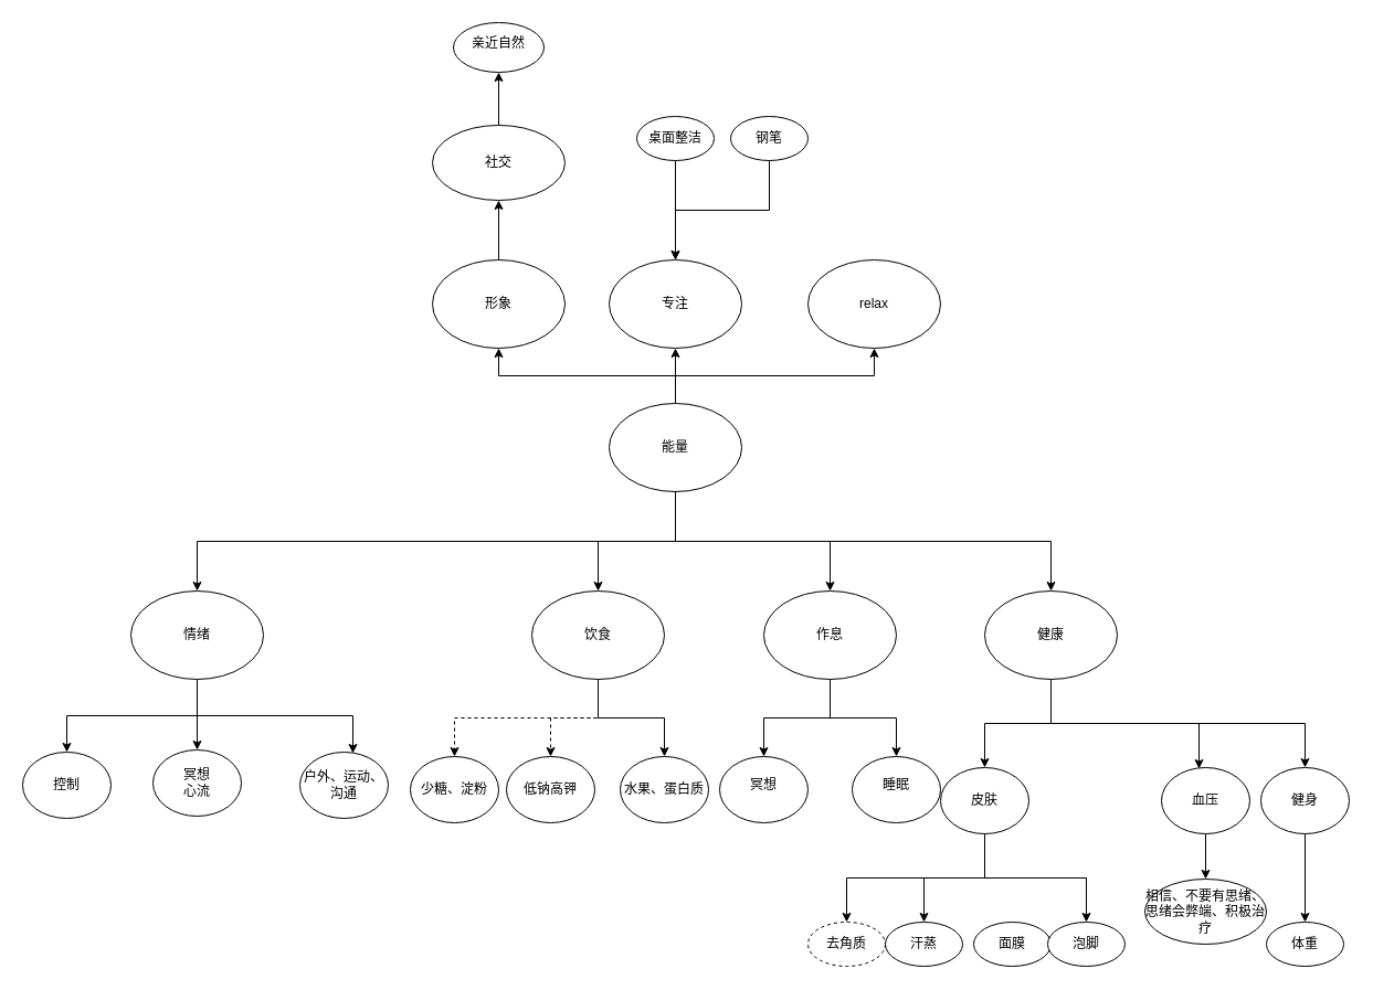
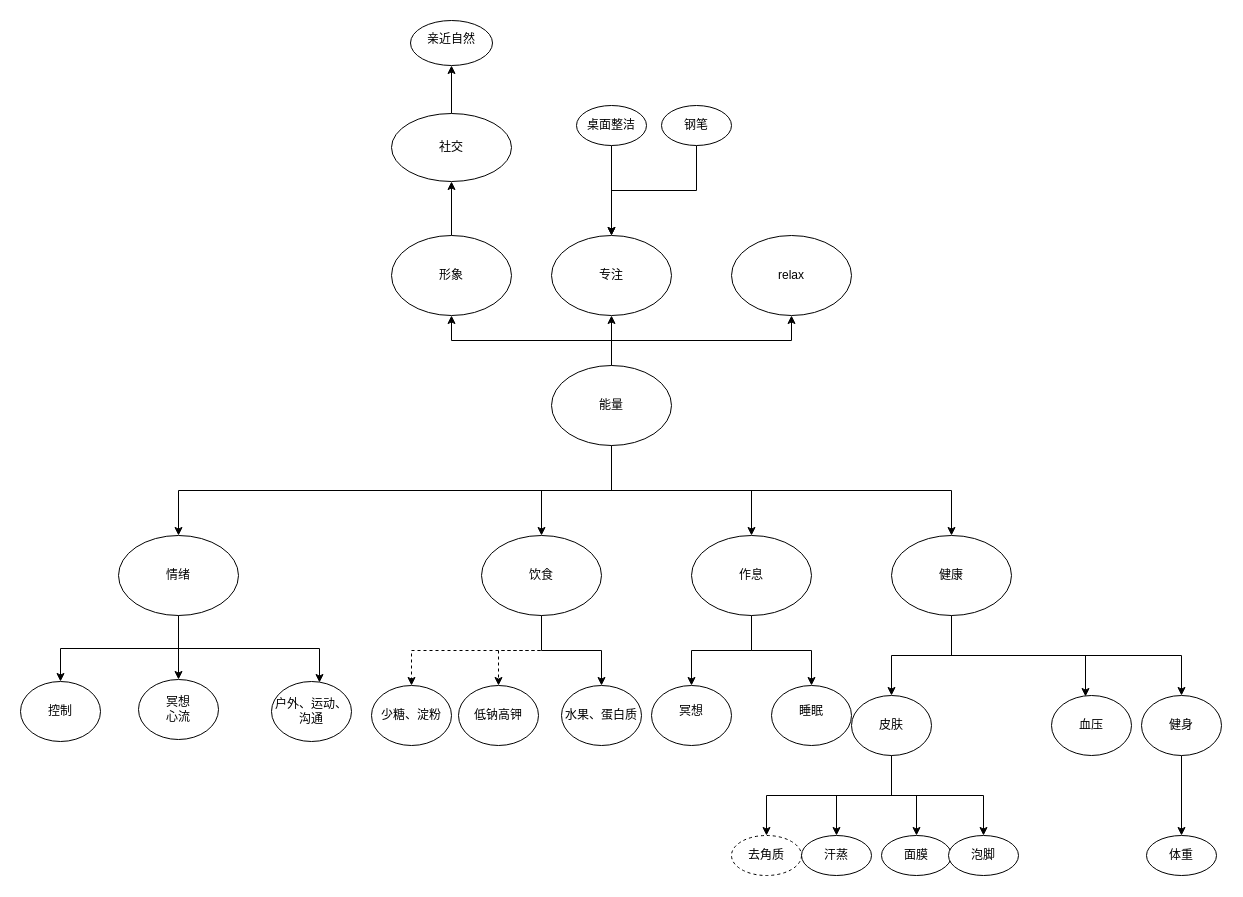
  <mxCell id="0" />
  <mxCell id="1" parent="0" />
  <mxCell id="2" style="edgeStyle=orthogonalEdgeStyle;rounded=0;orthogonalLoop=1;jettySize=auto;html=1;exitX=0.5;exitY=1;exitDx=0;exitDy=0;entryX=0.5;entryY=0;entryDx=0;entryDy=0;" parent="1" source="9" target="13" edge="1"><mxGeometry relative="1" as="geometry" /></mxCell>
  <mxCell id="3" style="edgeStyle=orthogonalEdgeStyle;rounded=0;orthogonalLoop=1;jettySize=auto;html=1;exitX=0.5;exitY=1;exitDx=0;exitDy=0;" parent="1" source="9" target="17" edge="1"><mxGeometry relative="1" as="geometry" /></mxCell>
  <mxCell id="4" style="edgeStyle=orthogonalEdgeStyle;rounded=0;orthogonalLoop=1;jettySize=auto;html=1;exitX=0.5;exitY=1;exitDx=0;exitDy=0;" parent="1" source="9" target="20" edge="1"><mxGeometry relative="1" as="geometry" /></mxCell>
  <mxCell id="5" style="edgeStyle=orthogonalEdgeStyle;rounded=0;orthogonalLoop=1;jettySize=auto;html=1;exitX=0.5;exitY=1;exitDx=0;exitDy=0;entryX=0.5;entryY=0;entryDx=0;entryDy=0;" parent="1" source="9" target="24" edge="1"><mxGeometry relative="1" as="geometry" /></mxCell>
  <mxCell id="6" style="edgeStyle=orthogonalEdgeStyle;rounded=0;orthogonalLoop=1;jettySize=auto;html=1;entryX=0.5;entryY=1;entryDx=0;entryDy=0;" parent="1" source="9" target="32" edge="1"><mxGeometry relative="1" as="geometry" /></mxCell>
  <mxCell id="7" style="edgeStyle=orthogonalEdgeStyle;rounded=0;orthogonalLoop=1;jettySize=auto;html=1;exitX=0.5;exitY=0;exitDx=0;exitDy=0;entryX=0.5;entryY=1;entryDx=0;entryDy=0;" parent="1" source="9" target="34" edge="1"><mxGeometry relative="1" as="geometry" /></mxCell>
  <mxCell id="8" style="edgeStyle=orthogonalEdgeStyle;rounded=0;orthogonalLoop=1;jettySize=auto;html=1;exitX=0.5;exitY=0;exitDx=0;exitDy=0;entryX=0.5;entryY=1;entryDx=0;entryDy=0;" parent="1" source="9" target="49" edge="1"><mxGeometry relative="1" as="geometry" /></mxCell>
  <mxCell id="9" value="能量" style="ellipse;whiteSpace=wrap;html=1;" parent="1" vertex="1"><mxGeometry x="551" y="365" width="120" height="80" as="geometry" /></mxCell>
  <mxCell id="10" style="edgeStyle=orthogonalEdgeStyle;rounded=0;orthogonalLoop=1;jettySize=auto;html=1;exitX=0.5;exitY=1;exitDx=0;exitDy=0;entryX=0.5;entryY=0;entryDx=0;entryDy=0;" edge="1" parent="1" source="13" target="54"><mxGeometry relative="1" as="geometry" /></mxCell>
  <mxCell id="11" style="edgeStyle=orthogonalEdgeStyle;rounded=0;orthogonalLoop=1;jettySize=auto;html=1;exitX=0.5;exitY=1;exitDx=0;exitDy=0;entryX=0.6;entryY=0.017;entryDx=0;entryDy=0;entryPerimeter=0;" edge="1" parent="1" source="13" target="56"><mxGeometry relative="1" as="geometry" /></mxCell>
  <mxCell id="12" style="edgeStyle=orthogonalEdgeStyle;rounded=0;orthogonalLoop=1;jettySize=auto;html=1;exitX=0.5;exitY=1;exitDx=0;exitDy=0;" edge="1" parent="1" source="13" target="55"><mxGeometry relative="1" as="geometry" /></mxCell>
  <mxCell id="13" value="情绪" style="ellipse;whiteSpace=wrap;html=1;" parent="1" vertex="1"><mxGeometry x="118" y="535" width="120" height="80" as="geometry" /></mxCell>
  <mxCell id="14" style="edgeStyle=orthogonalEdgeStyle;rounded=0;orthogonalLoop=1;jettySize=auto;html=1;exitX=0.5;exitY=1;exitDx=0;exitDy=0;entryX=0.5;entryY=0;entryDx=0;entryDy=0;dashed=1;" parent="1" source="17" target="44" edge="1"><mxGeometry relative="1" as="geometry" /></mxCell>
  <mxCell id="15" style="edgeStyle=orthogonalEdgeStyle;rounded=0;orthogonalLoop=1;jettySize=auto;html=1;exitX=0.5;exitY=1;exitDx=0;exitDy=0;" parent="1" source="17" target="45" edge="1"><mxGeometry relative="1" as="geometry" /></mxCell>
  <mxCell id="16" style="edgeStyle=orthogonalEdgeStyle;rounded=0;orthogonalLoop=1;jettySize=auto;html=1;exitX=0.5;exitY=1;exitDx=0;exitDy=0;dashed=1;" edge="1" parent="1" source="17" target="57"><mxGeometry relative="1" as="geometry" /></mxCell>
  <mxCell id="17" value="饮食" style="ellipse;whiteSpace=wrap;html=1;" parent="1" vertex="1"><mxGeometry x="481" y="535" width="120" height="80" as="geometry" /></mxCell>
  <mxCell id="18" style="edgeStyle=orthogonalEdgeStyle;rounded=0;orthogonalLoop=1;jettySize=auto;html=1;exitX=0.5;exitY=1;exitDx=0;exitDy=0;entryX=0.5;entryY=0;entryDx=0;entryDy=0;" parent="1" source="20" target="35" edge="1"><mxGeometry relative="1" as="geometry" /></mxCell>
  <mxCell id="19" style="edgeStyle=orthogonalEdgeStyle;rounded=0;orthogonalLoop=1;jettySize=auto;html=1;exitX=0.5;exitY=1;exitDx=0;exitDy=0;entryX=0.5;entryY=0;entryDx=0;entryDy=0;" parent="1" source="20" target="50" edge="1"><mxGeometry relative="1" as="geometry" /></mxCell>
  <mxCell id="20" value="作息" style="ellipse;whiteSpace=wrap;html=1;" parent="1" vertex="1"><mxGeometry x="691" y="535" width="120" height="80" as="geometry" /></mxCell>
  <mxCell id="21" style="edgeStyle=orthogonalEdgeStyle;rounded=0;orthogonalLoop=1;jettySize=auto;html=1;exitX=0.5;exitY=1;exitDx=0;exitDy=0;entryX=0.425;entryY=0.017;entryDx=0;entryDy=0;entryPerimeter=0;" parent="1" source="24" target="26" edge="1"><mxGeometry relative="1" as="geometry" /></mxCell>
  <mxCell id="22" style="edgeStyle=orthogonalEdgeStyle;rounded=0;orthogonalLoop=1;jettySize=auto;html=1;exitX=0.5;exitY=1;exitDx=0;exitDy=0;" parent="1" source="24" target="31" edge="1"><mxGeometry relative="1" as="geometry" /></mxCell>
  <mxCell id="23" style="edgeStyle=orthogonalEdgeStyle;rounded=0;orthogonalLoop=1;jettySize=auto;html=1;exitX=0.5;exitY=1;exitDx=0;exitDy=0;" parent="1" source="24" target="47" edge="1"><mxGeometry relative="1" as="geometry" /></mxCell>
  <mxCell id="24" value="健康" style="ellipse;whiteSpace=wrap;html=1;" parent="1" vertex="1"><mxGeometry x="891" y="535" width="120" height="80" as="geometry" /></mxCell>
- <mxCell id="25" style="edgeStyle=orthogonalEdgeStyle;rounded=0;orthogonalLoop=1;jettySize=auto;html=1;exitX=0.5;exitY=1;exitDx=0;exitDy=0;" edge="1" parent="1" source="26" target="58"><mxGeometry relative="1" as="geometry" /></mxCell>
  <mxCell id="26" value="血压" style="ellipse;whiteSpace=wrap;html=1;" parent="1" vertex="1"><mxGeometry x="1051" y="695" width="80" height="60" as="geometry" /></mxCell>
  <mxCell id="27" style="edgeStyle=orthogonalEdgeStyle;rounded=0;orthogonalLoop=1;jettySize=auto;html=1;exitX=0.5;exitY=1;exitDx=0;exitDy=0;" parent="1" source="31" target="36" edge="1"><mxGeometry relative="1" as="geometry" /></mxCell>
  <mxCell id="28" style="edgeStyle=orthogonalEdgeStyle;rounded=0;orthogonalLoop=1;jettySize=auto;html=1;exitX=0.5;exitY=1;exitDx=0;exitDy=0;entryX=0.5;entryY=0;entryDx=0;entryDy=0;" parent="1" source="31" target="37" edge="1"><mxGeometry relative="1" as="geometry" /></mxCell>
+ <mxCell id="29" style="edgeStyle=orthogonalEdgeStyle;rounded=0;orthogonalLoop=1;jettySize=auto;html=1;exitX=0.5;exitY=1;exitDx=0;exitDy=0;" parent="1" source="31" target="38" edge="1"><mxGeometry relative="1" as="geometry" /></mxCell>
  <mxCell id="30" style="edgeStyle=orthogonalEdgeStyle;rounded=0;orthogonalLoop=1;jettySize=auto;html=1;exitX=0.5;exitY=1;exitDx=0;exitDy=0;" parent="1" source="31" target="39" edge="1"><mxGeometry relative="1" as="geometry" /></mxCell>
  <mxCell id="31" value="皮肤" style="ellipse;whiteSpace=wrap;html=1;" parent="1" vertex="1"><mxGeometry x="851" y="695" width="80" height="60" as="geometry" /></mxCell>
  <mxCell id="32" value="专注" style="ellipse;whiteSpace=wrap;html=1;" parent="1" vertex="1"><mxGeometry x="551" y="235" width="120" height="80" as="geometry" /></mxCell>
  <mxCell id="33" style="edgeStyle=orthogonalEdgeStyle;rounded=0;orthogonalLoop=1;jettySize=auto;html=1;exitX=0.5;exitY=0;exitDx=0;exitDy=0;entryX=0.5;entryY=1;entryDx=0;entryDy=0;" parent="1" source="34" target="52" edge="1"><mxGeometry relative="1" as="geometry" /></mxCell>
  <mxCell id="34" value="形象" style="ellipse;whiteSpace=wrap;html=1;" parent="1" vertex="1"><mxGeometry x="391" y="235" width="120" height="80" as="geometry" /></mxCell>
  <mxCell id="35" value="&lt;div class=&quot;lake-content&quot;&gt;&lt;p style=&quot;margin: 0; padding: 0; min-height: 24px&quot; class=&quot;ne-p&quot; id=&quot;u1e6dda3b&quot;&gt;&lt;span class=&quot;ne-text&quot;&gt;冥想&lt;/span&gt;&lt;/p&gt;&lt;/div&gt;" style="ellipse;whiteSpace=wrap;html=1;" parent="1" vertex="1"><mxGeometry x="651" y="685" width="80" height="60" as="geometry" /></mxCell>
  <mxCell id="36" value="去角质" style="ellipse;whiteSpace=wrap;html=1;dashed=1;" parent="1" vertex="1"><mxGeometry x="731" y="835" width="70" height="40" as="geometry" /></mxCell>
  <mxCell id="37" value="汗蒸" style="ellipse;whiteSpace=wrap;html=1;" parent="1" vertex="1"><mxGeometry x="801" y="835" width="70" height="40" as="geometry" /></mxCell>
  <mxCell id="38" value="面膜" style="ellipse;whiteSpace=wrap;html=1;" parent="1" vertex="1"><mxGeometry x="881" y="835" width="70" height="40" as="geometry" /></mxCell>
  <mxCell id="39" value="泡脚" style="ellipse;whiteSpace=wrap;html=1;" parent="1" vertex="1"><mxGeometry x="948" y="835" width="70" height="40" as="geometry" /></mxCell>
  <mxCell id="40" style="edgeStyle=orthogonalEdgeStyle;rounded=0;orthogonalLoop=1;jettySize=auto;html=1;exitX=0.5;exitY=1;exitDx=0;exitDy=0;" parent="1" source="41" target="32" edge="1"><mxGeometry relative="1" as="geometry" /></mxCell>
  <mxCell id="41" value="桌面整洁" style="ellipse;whiteSpace=wrap;html=1;" parent="1" vertex="1"><mxGeometry x="576" y="105" width="70" height="40" as="geometry" /></mxCell>
  <mxCell id="42" style="edgeStyle=orthogonalEdgeStyle;rounded=0;orthogonalLoop=1;jettySize=auto;html=1;exitX=0.5;exitY=1;exitDx=0;exitDy=0;" parent="1" source="43" target="32" edge="1"><mxGeometry relative="1" as="geometry" /></mxCell>
  <mxCell id="43" value="钢笔" style="ellipse;whiteSpace=wrap;html=1;" parent="1" vertex="1"><mxGeometry x="661" y="105" width="70" height="40" as="geometry" /></mxCell>
  <mxCell id="44" value="低钠高钾" style="ellipse;whiteSpace=wrap;html=1;" parent="1" vertex="1"><mxGeometry x="458" y="685" width="80" height="60" as="geometry" /></mxCell>
  <mxCell id="45" value="水果、蛋白质" style="ellipse;whiteSpace=wrap;html=1;" parent="1" vertex="1"><mxGeometry x="561" y="685" width="80" height="60" as="geometry" /></mxCell>
  <mxCell id="46" style="edgeStyle=orthogonalEdgeStyle;rounded=0;orthogonalLoop=1;jettySize=auto;html=1;exitX=0.5;exitY=1;exitDx=0;exitDy=0;" parent="1" source="47" target="48" edge="1"><mxGeometry relative="1" as="geometry" /></mxCell>
  <mxCell id="47" value="健身" style="ellipse;whiteSpace=wrap;html=1;" parent="1" vertex="1"><mxGeometry x="1141" y="695" width="80" height="60" as="geometry" /></mxCell>
  <mxCell id="48" value="体重" style="ellipse;whiteSpace=wrap;html=1;" parent="1" vertex="1"><mxGeometry x="1146" y="835" width="70" height="40" as="geometry" /></mxCell>
  <mxCell id="49" value="relax" style="ellipse;whiteSpace=wrap;html=1;" parent="1" vertex="1"><mxGeometry x="731" y="235" width="120" height="80" as="geometry" /></mxCell>
  <mxCell id="50" value="&lt;div class=&quot;lake-content&quot;&gt;&lt;p style=&quot;margin: 0; padding: 0; min-height: 24px&quot; class=&quot;ne-p&quot; id=&quot;u1e6dda3b&quot;&gt;睡眠&lt;/p&gt;&lt;/div&gt;" style="ellipse;whiteSpace=wrap;html=1;" parent="1" vertex="1"><mxGeometry x="771" y="685" width="80" height="60" as="geometry" /></mxCell>
  <mxCell id="51" style="edgeStyle=orthogonalEdgeStyle;rounded=0;orthogonalLoop=1;jettySize=auto;html=1;exitX=0.5;exitY=0;exitDx=0;exitDy=0;entryX=0.5;entryY=1;entryDx=0;entryDy=0;" parent="1" source="52" target="53" edge="1"><mxGeometry relative="1" as="geometry" /></mxCell>
  <mxCell id="52" value="社交" style="ellipse;whiteSpace=wrap;html=1;" parent="1" vertex="1"><mxGeometry x="391" y="113" width="120" height="68" as="geometry" /></mxCell>
  <mxCell id="53" value="&lt;div class=&quot;lake-content&quot;&gt;&lt;p style=&quot;margin: 0; padding: 0; min-height: 24px&quot; class=&quot;ne-p&quot; id=&quot;u880bd1eb&quot;&gt;&lt;span class=&quot;ne-text&quot;&gt;亲近自然&lt;/span&gt;&lt;/p&gt;&lt;/div&gt;" style="ellipse;whiteSpace=wrap;html=1;" parent="1" vertex="1"><mxGeometry x="410" y="20" width="82" height="45" as="geometry" /></mxCell>
  <mxCell id="54" value="控制" style="ellipse;whiteSpace=wrap;html=1;" vertex="1" parent="1"><mxGeometry x="20" y="681" width="80" height="60" as="geometry" /></mxCell>
  <mxCell id="55" value="冥想&lt;br&gt;心流" style="ellipse;whiteSpace=wrap;html=1;" vertex="1" parent="1"><mxGeometry x="138" y="679" width="80" height="60" as="geometry" /></mxCell>
  <mxCell id="56" value="户外、运动、沟通" style="ellipse;whiteSpace=wrap;html=1;" vertex="1" parent="1"><mxGeometry x="271" y="681" width="80" height="60" as="geometry" /></mxCell>
  <mxCell id="57" value="少糖、淀粉" style="ellipse;whiteSpace=wrap;html=1;" vertex="1" parent="1"><mxGeometry x="371" y="685" width="80" height="60" as="geometry" /></mxCell>
- <mxCell id="58" value="相信、不要有思绪、思绪会弊端、积极治疗" style="ellipse;whiteSpace=wrap;html=1;" vertex="1" parent="1"><mxGeometry x="1036" y="796" width="110" height="59" as="geometry" /></mxCell>
